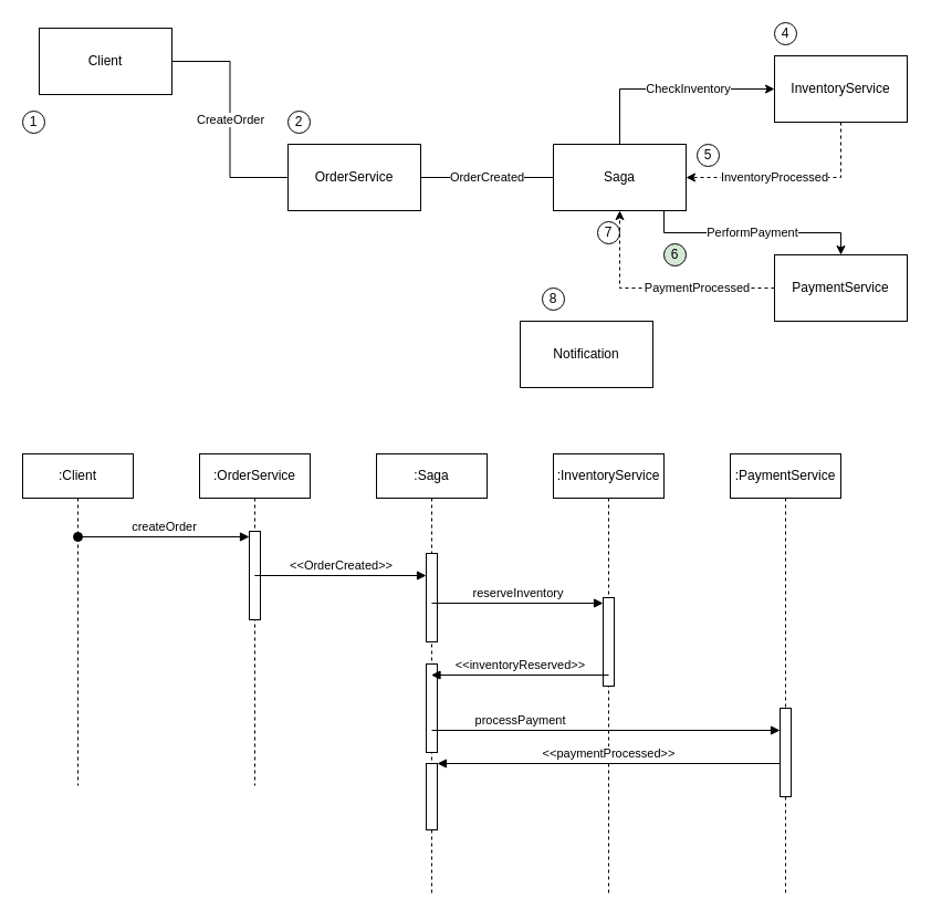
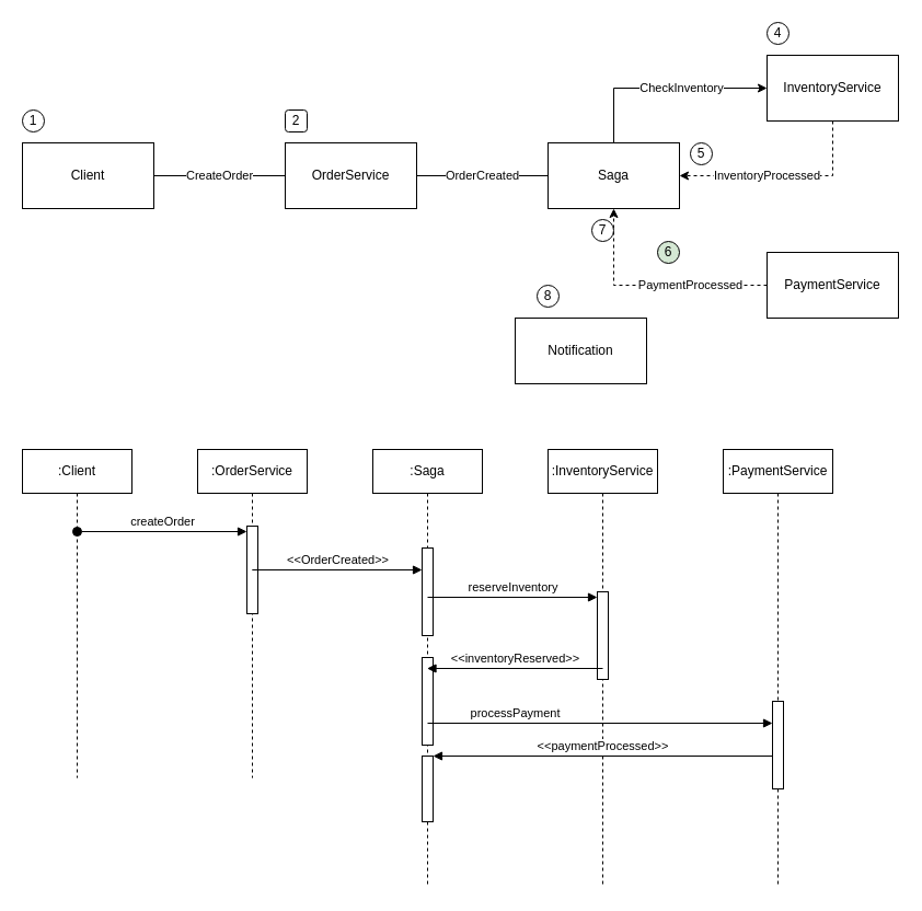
  <mxCell id="0" />
  <mxCell id="1" parent="0" />
  <mxCell id="2" value="OrderCreated" style="edgeStyle=orthogonalEdgeStyle;rounded=0;orthogonalLoop=1;jettySize=auto;html=1;entryX=0;entryY=0.5;entryDx=0;entryDy=0;endArrow=none;" edge="1" parent="1" source="3" target="10"><mxGeometry relative="1" as="geometry" /></mxCell>
  <mxCell id="3" value="OrderService" style="rounded=0;whiteSpace=wrap;html=1;" vertex="1" parent="1"><mxGeometry x="260" y="130" width="120" height="60" as="geometry" /></mxCell>
  <mxCell id="4" value="CreateOrder" style="edgeStyle=orthogonalEdgeStyle;rounded=0;orthogonalLoop=1;jettySize=auto;html=1;entryX=0;entryY=0.5;entryDx=0;entryDy=0;endArrow=none;" edge="1" parent="1" source="5" target="3"><mxGeometry relative="1" as="geometry" /></mxCell>
- <mxCell id="5" value="Client" style="rounded=0;whiteSpace=wrap;html=1;" vertex="1" parent="1"><mxGeometry x="35" y="25" width="120" height="60" as="geometry" /></mxCell>
+ <mxCell id="5" value="Client" style="rounded=0;whiteSpace=wrap;html=1;" vertex="1" parent="1"><mxGeometry x="20" y="130" width="120" height="60" as="geometry" /></mxCell>
  <mxCell id="6" value="InventoryProcessed" style="edgeStyle=orthogonalEdgeStyle;rounded=0;orthogonalLoop=1;jettySize=auto;html=1;entryX=1;entryY=0.5;entryDx=0;entryDy=0;dashed=1;" edge="1" parent="1" source="7" target="10"><mxGeometry x="0.158" relative="1" as="geometry"><Array as="points"><mxPoint x="760" y="160" /></Array><mxPoint as="offset" /></mxGeometry></mxCell>
  <mxCell id="7" value="InventoryService" style="rounded=0;whiteSpace=wrap;html=1;" vertex="1" parent="1"><mxGeometry x="700" y="50" width="120" height="60" as="geometry" /></mxCell>
  <mxCell id="8" value="CheckInventory" style="edgeStyle=orthogonalEdgeStyle;rounded=0;orthogonalLoop=1;jettySize=auto;html=1;entryX=0;entryY=0.5;entryDx=0;entryDy=0;" edge="1" parent="1" source="10" target="7"><mxGeometry x="0.176" relative="1" as="geometry"><Array as="points"><mxPoint x="560" y="80" /></Array><mxPoint as="offset" /></mxGeometry></mxCell>
- <mxCell id="9" value="PerformPayment" style="edgeStyle=orthogonalEdgeStyle;rounded=0;orthogonalLoop=1;jettySize=auto;html=1;" edge="1" parent="1" source="10" target="12"><mxGeometry relative="1" as="geometry"><Array as="points"><mxPoint x="600" y="210" /><mxPoint x="760" y="210" /></Array></mxGeometry></mxCell>
  <mxCell id="10" value="Saga" style="rounded=0;whiteSpace=wrap;html=1;" vertex="1" parent="1"><mxGeometry x="500" y="130" width="120" height="60" as="geometry" /></mxCell>
  <mxCell id="11" value="PaymentProcessed" style="edgeStyle=orthogonalEdgeStyle;rounded=0;orthogonalLoop=1;jettySize=auto;html=1;dashed=1;" edge="1" parent="1" source="12"><mxGeometry x="-0.333" relative="1" as="geometry"><mxPoint x="560" y="190" as="targetPoint" /><Array as="points"><mxPoint x="560" y="260" /><mxPoint x="560" y="190" /></Array><mxPoint as="offset" /></mxGeometry></mxCell>
  <mxCell id="12" value="PaymentService" style="rounded=0;whiteSpace=wrap;html=1;" vertex="1" parent="1"><mxGeometry x="700" y="230" width="120" height="60" as="geometry" /></mxCell>
  <mxCell id="13" value="Notification" style="rounded=0;whiteSpace=wrap;html=1;" vertex="1" parent="1"><mxGeometry x="470" y="290" width="120" height="60" as="geometry" /></mxCell>
  <mxCell id="14" value="1" style="ellipse;whiteSpace=wrap;html=1;aspect=fixed;" vertex="1" parent="1"><mxGeometry x="20" y="100" width="20" height="20" as="geometry" /></mxCell>
- <mxCell id="15" value="2" style="ellipse;whiteSpace=wrap;html=1;aspect=fixed;" vertex="1" parent="1"><mxGeometry x="260" y="100" width="20" height="20" as="geometry" /></mxCell>
+ <mxCell id="15" value="2" style="whiteSpace=wrap;html=1;aspect=fixed;rounded=1;" vertex="1" parent="1"><mxGeometry x="260" y="100" width="20" height="20" as="geometry" /></mxCell>
  <mxCell id="16" value="4" style="ellipse;whiteSpace=wrap;html=1;aspect=fixed;" vertex="1" parent="1"><mxGeometry x="700" y="20" width="20" height="20" as="geometry" /></mxCell>
  <mxCell id="17" value="5" style="ellipse;whiteSpace=wrap;html=1;aspect=fixed;" vertex="1" parent="1"><mxGeometry x="630" y="130" width="20" height="20" as="geometry" /></mxCell>
  <mxCell id="18" value="6" style="ellipse;whiteSpace=wrap;html=1;aspect=fixed;fillColor=#d5e8d4;" vertex="1" parent="1"><mxGeometry x="600" y="220" width="20" height="20" as="geometry" /></mxCell>
  <mxCell id="19" value="7" style="ellipse;whiteSpace=wrap;html=1;aspect=fixed;" vertex="1" parent="1"><mxGeometry x="540" y="200" width="20" height="20" as="geometry" /></mxCell>
  <mxCell id="20" value="8" style="ellipse;whiteSpace=wrap;html=1;aspect=fixed;" vertex="1" parent="1"><mxGeometry x="490" y="260" width="20" height="20" as="geometry" /></mxCell>
  <mxCell id="21" value=":Client" style="shape=umlLifeline;perimeter=lifelinePerimeter;whiteSpace=wrap;html=1;container=1;dropTarget=0;collapsible=0;recursiveResize=0;outlineConnect=0;portConstraint=eastwest;newEdgeStyle={&quot;curved&quot;:0,&quot;rounded&quot;:0};" vertex="1" parent="1"><mxGeometry x="20" y="410" width="100" height="300" as="geometry" /></mxCell>
  <mxCell id="22" value=":OrderService" style="shape=umlLifeline;perimeter=lifelinePerimeter;whiteSpace=wrap;html=1;container=1;dropTarget=0;collapsible=0;recursiveResize=0;outlineConnect=0;portConstraint=eastwest;newEdgeStyle={&quot;curved&quot;:0,&quot;rounded&quot;:0};" vertex="1" parent="1"><mxGeometry x="180" y="410" width="100" height="300" as="geometry" /></mxCell>
  <mxCell id="23" value="" style="html=1;points=[[0,0,0,0,5],[0,1,0,0,-5],[1,0,0,0,5],[1,1,0,0,-5]];perimeter=orthogonalPerimeter;outlineConnect=0;targetShapes=umlLifeline;portConstraint=eastwest;newEdgeStyle={&quot;curved&quot;:0,&quot;rounded&quot;:0};" vertex="1" parent="22"><mxGeometry x="45" y="70" width="10" height="80" as="geometry" /></mxCell>
  <mxCell id="24" value="createOrder" style="html=1;verticalAlign=bottom;startArrow=oval;endArrow=block;startSize=8;curved=0;rounded=0;entryX=0;entryY=0;entryDx=0;entryDy=5;" edge="1" target="23" parent="1"><mxGeometry relative="1" as="geometry"><mxPoint x="70" y="485" as="sourcePoint" /></mxGeometry></mxCell>
  <mxCell id="25" value=":Saga" style="shape=umlLifeline;perimeter=lifelinePerimeter;whiteSpace=wrap;html=1;container=1;dropTarget=0;collapsible=0;recursiveResize=0;outlineConnect=0;portConstraint=eastwest;newEdgeStyle={&quot;curved&quot;:0,&quot;rounded&quot;:0};" vertex="1" parent="1"><mxGeometry x="340" y="410" width="100" height="400" as="geometry" /></mxCell>
  <mxCell id="26" value="" style="html=1;points=[[0,0,0,0,5],[0,1,0,0,-5],[1,0,0,0,5],[1,1,0,0,-5]];perimeter=orthogonalPerimeter;outlineConnect=0;targetShapes=umlLifeline;portConstraint=eastwest;newEdgeStyle={&quot;curved&quot;:0,&quot;rounded&quot;:0};" vertex="1" parent="25"><mxGeometry x="45" y="90" width="10" height="80" as="geometry" /></mxCell>
  <mxCell id="27" value="" style="html=1;points=[[0,0,0,0,5],[0,1,0,0,-5],[1,0,0,0,5],[1,1,0,0,-5]];perimeter=orthogonalPerimeter;outlineConnect=0;targetShapes=umlLifeline;portConstraint=eastwest;newEdgeStyle={&quot;curved&quot;:0,&quot;rounded&quot;:0};" vertex="1" parent="25"><mxGeometry x="45" y="190" width="10" height="80" as="geometry" /></mxCell>
  <mxCell id="28" value="" style="html=1;points=[[0,0,0,0,5],[0,1,0,0,-5],[1,0,0,0,5],[1,1,0,0,-5]];perimeter=orthogonalPerimeter;outlineConnect=0;targetShapes=umlLifeline;portConstraint=eastwest;newEdgeStyle={&quot;curved&quot;:0,&quot;rounded&quot;:0};" vertex="1" parent="25"><mxGeometry x="45" y="280" width="10" height="60" as="geometry" /></mxCell>
  <mxCell id="29" value="&amp;lt;&amp;lt;OrderCreated&amp;gt;&amp;gt;" style="html=1;verticalAlign=bottom;endArrow=block;curved=0;rounded=0;entryX=0;entryY=0;entryDx=0;entryDy=5;" edge="1" parent="1"><mxGeometry relative="1" as="geometry"><mxPoint x="229.81" y="520" as="sourcePoint" /><mxPoint x="385" y="520" as="targetPoint" /></mxGeometry></mxCell>
  <mxCell id="30" value=":InventoryService" style="shape=umlLifeline;perimeter=lifelinePerimeter;whiteSpace=wrap;html=1;container=1;dropTarget=0;collapsible=0;recursiveResize=0;outlineConnect=0;portConstraint=eastwest;newEdgeStyle={&quot;curved&quot;:0,&quot;rounded&quot;:0};" vertex="1" parent="1"><mxGeometry x="500" y="410" width="100" height="400" as="geometry" /></mxCell>
  <mxCell id="31" value="" style="html=1;points=[[0,0,0,0,5],[0,1,0,0,-5],[1,0,0,0,5],[1,1,0,0,-5]];perimeter=orthogonalPerimeter;outlineConnect=0;targetShapes=umlLifeline;portConstraint=eastwest;newEdgeStyle={&quot;curved&quot;:0,&quot;rounded&quot;:0};" vertex="1" parent="30"><mxGeometry x="45" y="130" width="10" height="80" as="geometry" /></mxCell>
  <mxCell id="32" value="reserveInventory" style="html=1;verticalAlign=bottom;startArrow=none;endArrow=block;startSize=8;curved=0;rounded=0;entryX=0;entryY=0;entryDx=0;entryDy=5;startFill=0;" edge="1" target="31" parent="1"><mxGeometry relative="1" as="geometry"><mxPoint x="390" y="545" as="sourcePoint" /></mxGeometry></mxCell>
  <mxCell id="33" value="&amp;lt;&amp;lt;inventoryReserved&amp;gt;&amp;gt;" style="html=1;verticalAlign=bottom;endArrow=block;curved=0;rounded=0;" edge="1" target="25" parent="1"><mxGeometry relative="1" as="geometry"><mxPoint x="550" y="610" as="sourcePoint" /><mxPoint x="480" y="610" as="targetPoint" /></mxGeometry></mxCell>
  <mxCell id="34" value=":PaymentService" style="shape=umlLifeline;perimeter=lifelinePerimeter;whiteSpace=wrap;html=1;container=1;dropTarget=0;collapsible=0;recursiveResize=0;outlineConnect=0;portConstraint=eastwest;newEdgeStyle={&quot;curved&quot;:0,&quot;rounded&quot;:0};" vertex="1" parent="1"><mxGeometry x="660" y="410" width="100" height="400" as="geometry" /></mxCell>
  <mxCell id="35" value="processPayment" style="html=1;verticalAlign=bottom;endArrow=block;curved=0;rounded=0;" edge="1" parent="1" source="37" target="34"><mxGeometry x="NaN" y="241" width="80" relative="1" as="geometry"><mxPoint x="390" y="660" as="sourcePoint" /><mxPoint x="470" y="660" as="targetPoint" /><mxPoint x="-240" y="-20" as="offset" /></mxGeometry></mxCell>
  <mxCell id="36" value="" style="html=1;verticalAlign=bottom;endArrow=block;curved=0;rounded=0;" edge="1" parent="1" target="37"><mxGeometry width="80" relative="1" as="geometry"><mxPoint x="390" y="660" as="sourcePoint" /><mxPoint x="710" y="660" as="targetPoint" /></mxGeometry></mxCell>
  <mxCell id="37" value="" style="html=1;points=[[0,0,0,0,5],[0,1,0,0,-5],[1,0,0,0,5],[1,1,0,0,-5]];perimeter=orthogonalPerimeter;outlineConnect=0;targetShapes=umlLifeline;portConstraint=eastwest;newEdgeStyle={&quot;curved&quot;:0,&quot;rounded&quot;:0};" vertex="1" parent="1"><mxGeometry x="705" y="640" width="10" height="80" as="geometry" /></mxCell>
  <mxCell id="38" value="&amp;lt;&amp;lt;paymentProcessed&amp;gt;&amp;gt;" style="html=1;verticalAlign=bottom;endArrow=block;curved=0;rounded=0;" edge="1" parent="1" source="37" target="28"><mxGeometry width="80" relative="1" as="geometry"><mxPoint x="630" y="709.31" as="sourcePoint" /><mxPoint x="390" y="709.31" as="targetPoint" /></mxGeometry></mxCell>
